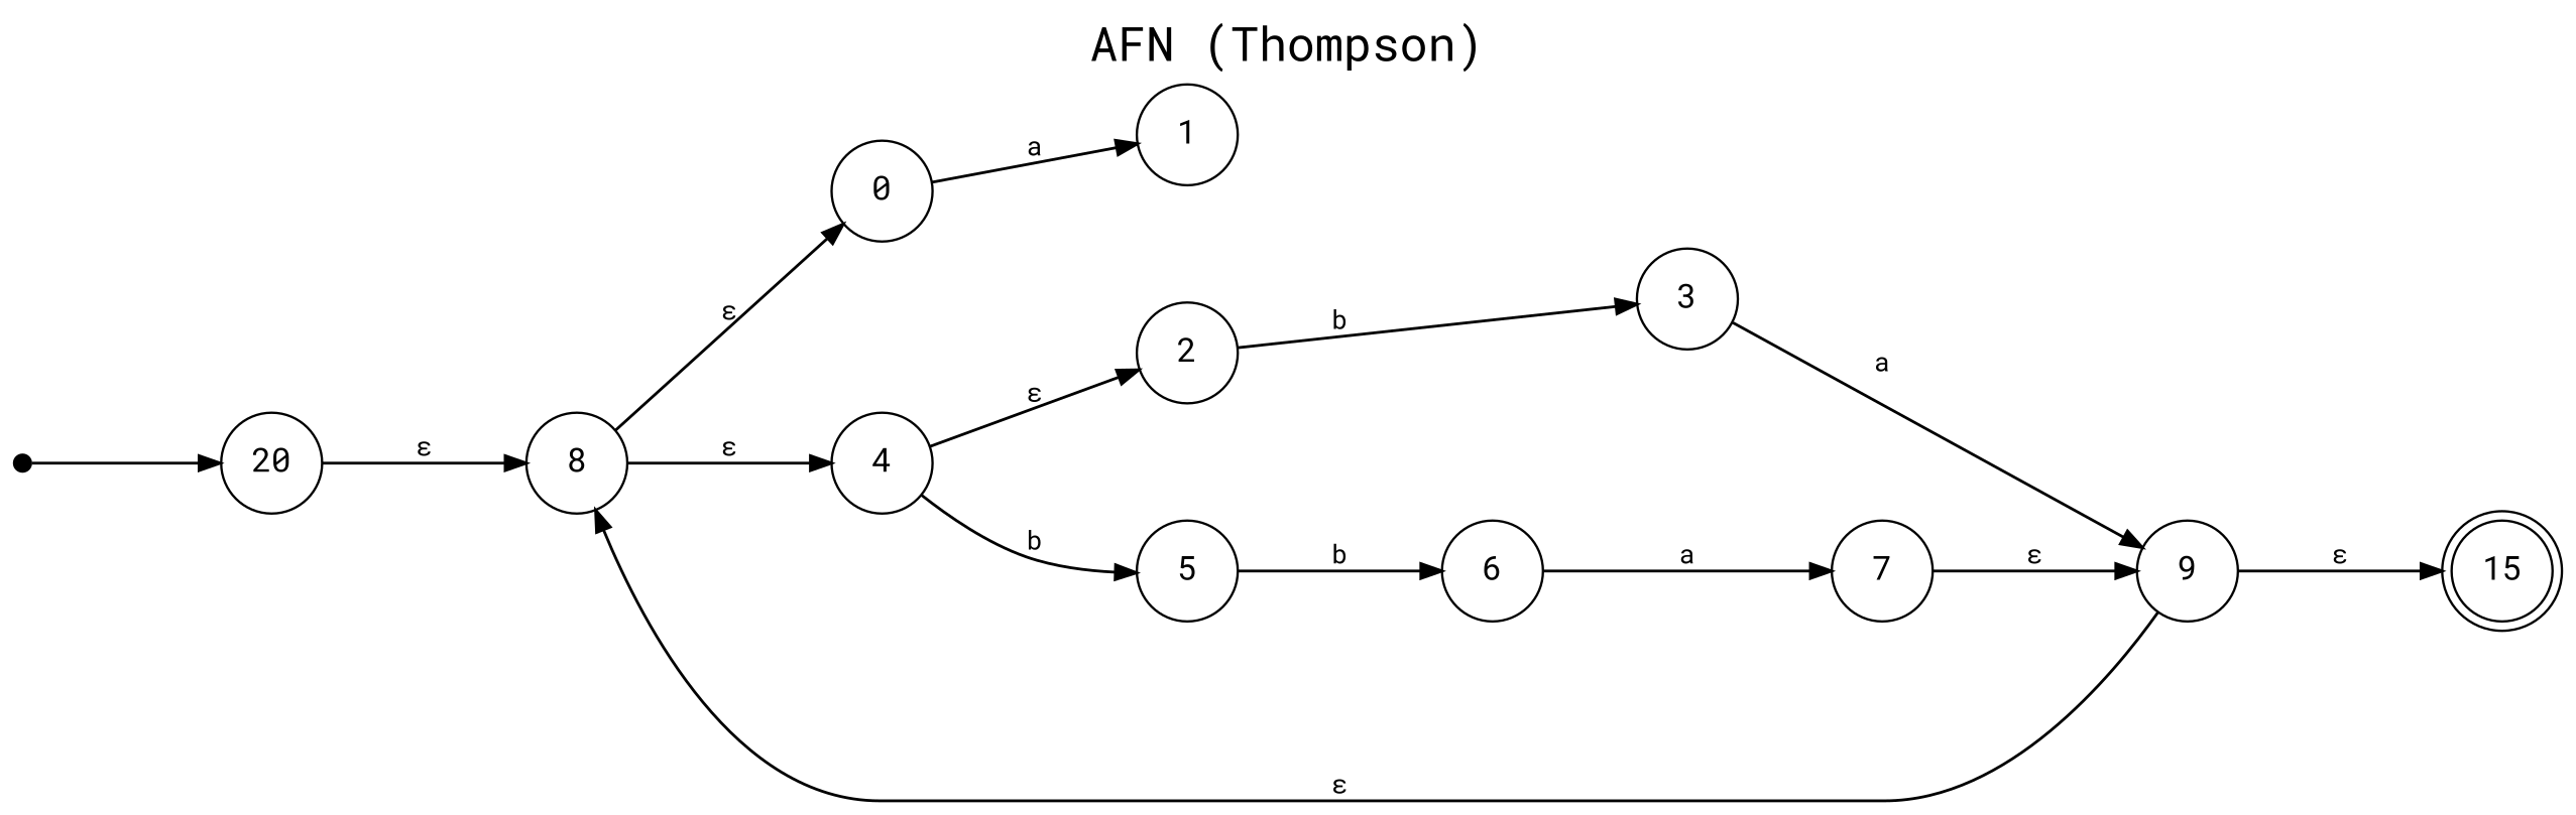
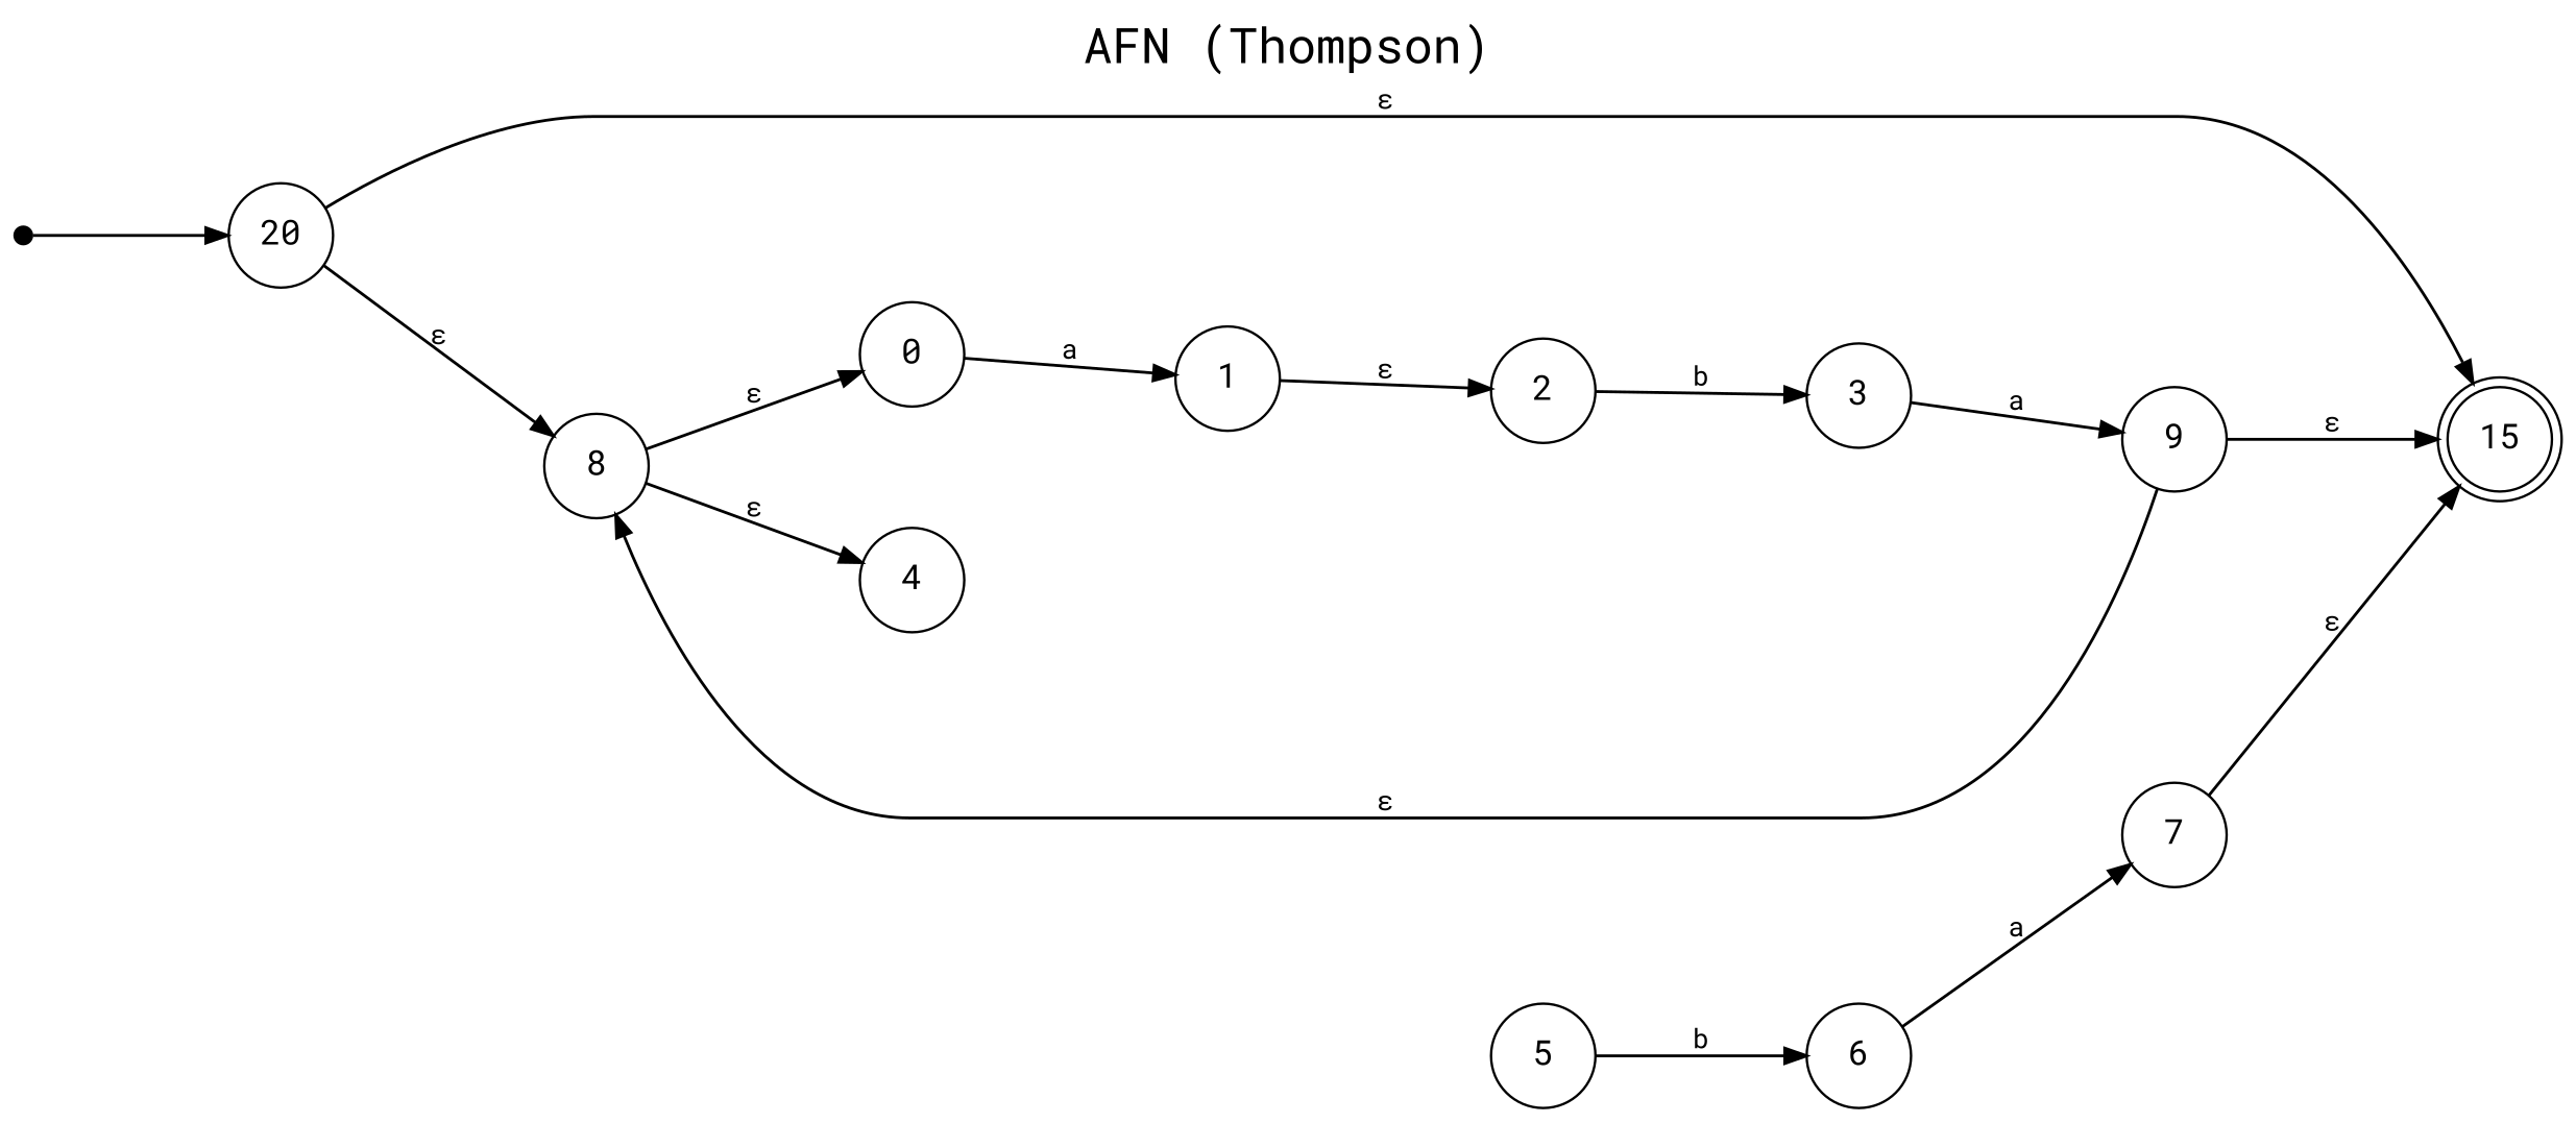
  digraph {
    concentrate=true
    fontname="Roboto Mono"
    fontsize=20
    label="AFN (Thompson)"
    labelloc=t
    nodesep=0.7
    rankdir=LR
    ranksep=1.1
    splines=true
    node [fontname="Roboto Mono" shape=circle]
    edge [arrowsize=0.9 fontname="Roboto Mono" fontsize=11 labeldistance=1.6 penwidth=1.2]
    __start [height=0.6 shape=point width=0.1]
    n2 [height=0.6 label=20 width=0.6]
    n3 [height=0.6 label=15 shape=doublecircle width=0.6]
    8 [height=0.6 width=0.6]
    0 [height=0.6 width=0.6]
    4 [height=0.6 width=0.6]
    1 [height=0.6 width=0.6]
    2 [height=0.6 width=0.6]
    3 [height=0.6 width=0.6]
    9 [height=0.6 width=0.6]
    5 [height=0.6 width=0.6]
    6 [height=0.6 width=0.6]
    7 [height=0.6 width=0.6]
    __start -> n2
+   n2 -> n3 [label="ε"]
    n2 -> 8 [label="ε"]
    8 -> 0 [label="ε"]
    8 -> 4 [label="ε"]
    0 -> 1 [label=a]
-   4 -> 5 [label=b]
-   4 -> 2 [label="ε"]
+   1 -> 2 [label="ε"]
    2 -> 3 [label=b]
    3 -> 9 [label=a]
    9 -> n3 [label="ε"]
    9 -> 8 [label="ε"]
    5 -> 6 [label=b]
    6 -> 7 [label=a]
-   7 -> 9 [label="ε"]
+   7 -> n3 [label="ε"]
  }
